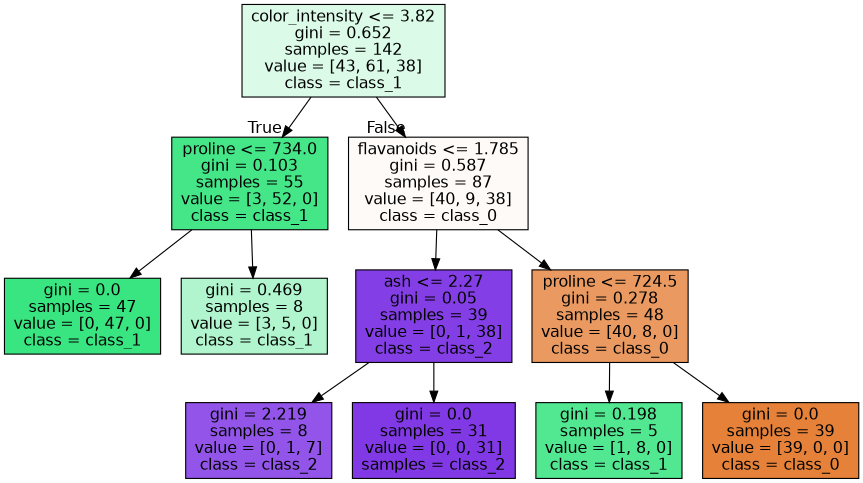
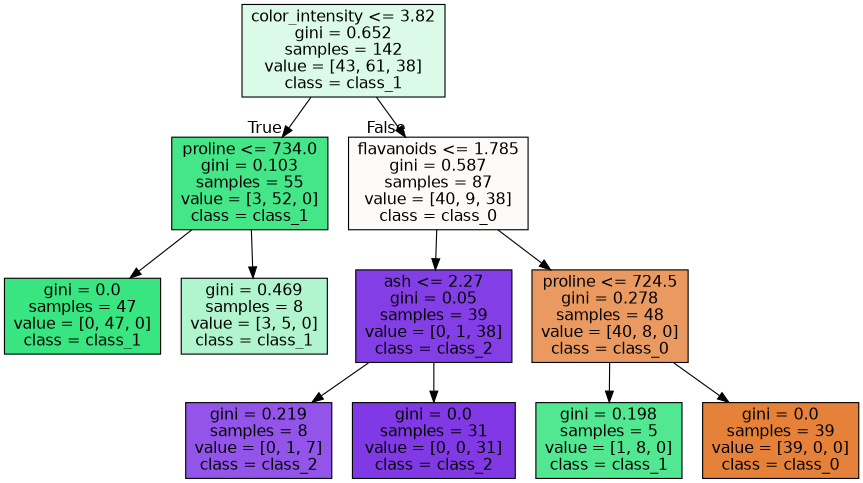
  digraph {
    node [color=black fontname=helvetica shape=box style=filled]
    edge [fontname=helvetica]
    n1 [fillcolor="#dbfae8" label="color_intensity <= 3.82\ngini = 0.652\nsamples = 142\nvalue = [43, 61, 38]\nclass = class_1"]
    n2 [fillcolor="#44e688" label="proline <= 734.0\ngini = 0.103\nsamples = 55\nvalue = [3, 52, 0]\nclass = class_1"]
    n3 [fillcolor="#fefaf7" label="flavanoids <= 1.785\ngini = 0.587\nsamples = 87\nvalue = [40, 9, 38]\nclass = class_0"]
    n4 [fillcolor="#39e581" label="gini = 0.0\nsamples = 47\nvalue = [0, 47, 0]\nclass = class_1"]
    n5 [fillcolor="#b0f5cd" label="gini = 0.469\nsamples = 8\nvalue = [3, 5, 0]\nclass = class_1"]
    n6 [fillcolor="#843ee6" label="ash <= 2.27\ngini = 0.05\nsamples = 39\nvalue = [0, 1, 38]\nclass = class_2"]
    n7 [fillcolor="#ea9a61" label="proline <= 724.5\ngini = 0.278\nsamples = 48\nvalue = [40, 8, 0]\nclass = class_0"]
-   n8 [fillcolor="#9355e9" label="gini = 2.219\nsamples = 8\nvalue = [0, 1, 7]\nclass = class_2"]
-   n9 [fillcolor="#8139e5" label="gini = 0.0\nsamples = 31\nvalue = [0, 0, 31]\nsamples = class_2"]
+   n8 [fillcolor="#9355e9" label="gini = 0.219\nsamples = 8\nvalue = [0, 1, 7]\nclass = class_2"]
+   n9 [fillcolor="#8139e5" label="gini = 0.0\nsamples = 31\nvalue = [0, 0, 31]\nclass = class_2"]
    n10 [fillcolor="#52e891" label="gini = 0.198\nsamples = 5\nvalue = [1, 8, 0]\nclass = class_1"]
    n11 [fillcolor="#e58139" label="gini = 0.0\nsamples = 39\nvalue = [39, 0, 0]\nclass = class_0"]
    n1 -> n2 [headlabel=True labelangle=45 labeldistance=2.5]
    n1 -> n3 [headlabel=False labelangle=-45 labeldistance=2.5]
    n2 -> n4
    n2 -> n5
    n3 -> n6
    n3 -> n7
    n6 -> n8
    n6 -> n9
    n7 -> n10
    n7 -> n11
  }
